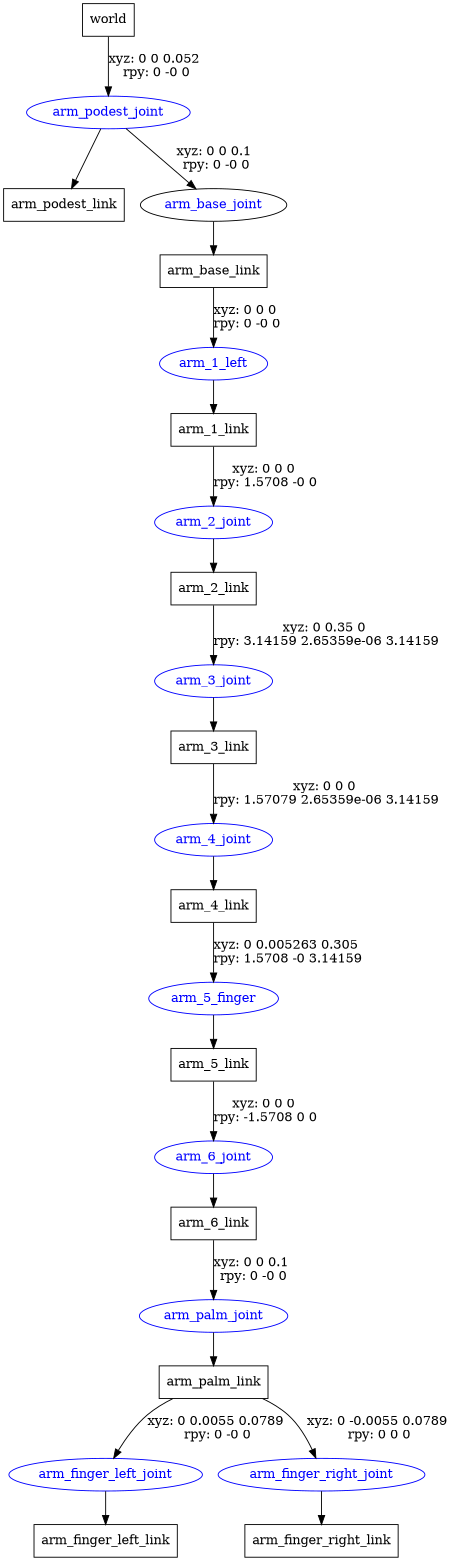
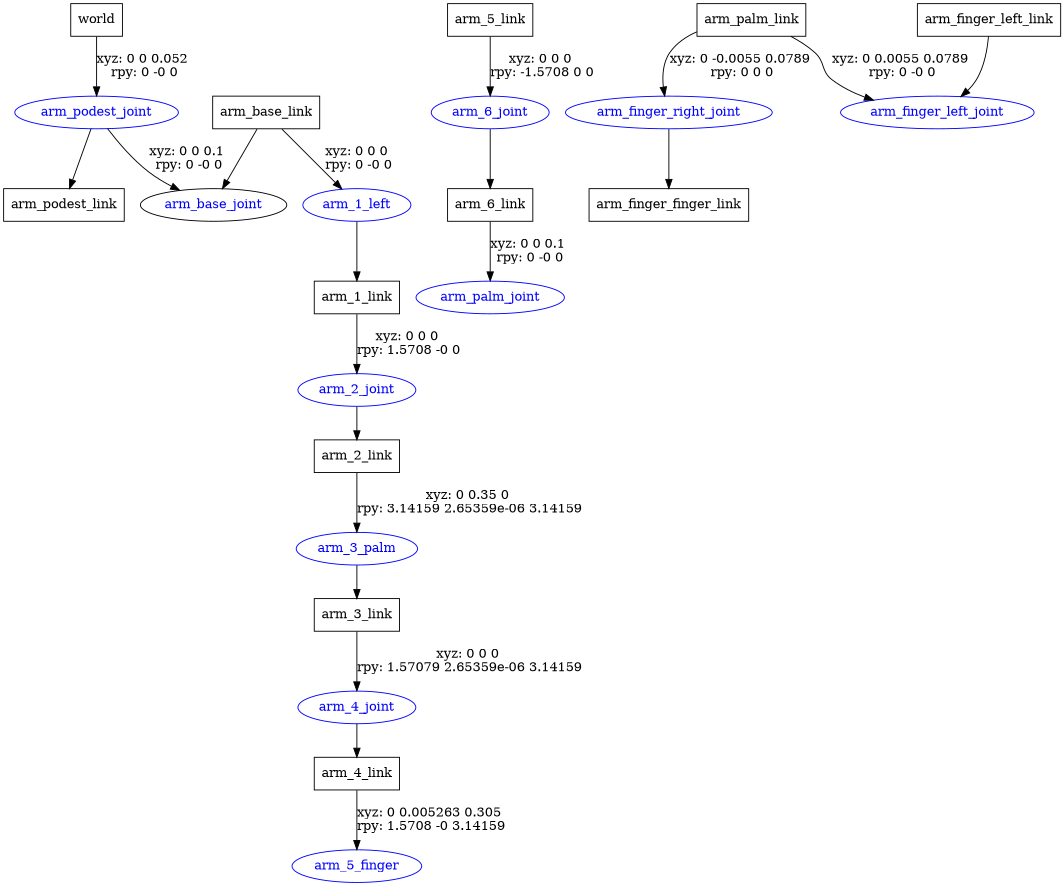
  digraph {
    node [shape=box]
    n1 [label=world]
    arm_podest_joint [color=blue fontcolor=blue shape=ellipse]
    n3 [label=arm_podest_link]
    arm_base_joint [color=black fontcolor=blue shape=ellipse]
    n5 [label=arm_base_link]
    n6 [color=blue fontcolor=blue label=arm_1_left shape=ellipse]
    n7 [label=arm_1_link]
    arm_2_joint [color=blue fontcolor=blue shape=ellipse]
    n9 [label=arm_2_link]
-   arm_3_joint [color=blue fontcolor=blue shape=ellipse]
+   arm_3_joint [color=blue fontcolor=blue shape=ellipse label=arm_3_palm]
    n11 [label=arm_3_link]
    arm_4_joint [color=blue fontcolor=blue shape=ellipse]
    n13 [label=arm_4_link]
    n14 [color=blue fontcolor=blue label=arm_5_finger shape=ellipse]
    n15 [label=arm_5_link]
    arm_6_joint [color=blue fontcolor=blue shape=ellipse]
    n17 [label=arm_6_link]
    arm_palm_joint [color=blue fontcolor=blue shape=ellipse]
    n19 [label=arm_palm_link]
    arm_finger_left_joint [color=blue fontcolor=blue shape=ellipse]
    arm_finger_right_joint [color=blue fontcolor=blue shape=ellipse]
    n22 [label=arm_finger_left_link]
-   n23 [label=arm_finger_right_link]
+   n23 [label=arm_finger_finger_link]
    n1 -> arm_podest_joint [label="xyz: 0 0 0.052 \nrpy: 0 -0 0"]
    arm_podest_joint -> n3
    arm_podest_joint -> arm_base_joint [label="xyz: 0 0 0.1 \nrpy: 0 -0 0"]
-   arm_base_joint -> n5
+   n5 -> arm_base_joint
    n5 -> n6 [label="xyz: 0 0 0 \nrpy: 0 -0 0"]
    n6 -> n7
    n7 -> arm_2_joint [label="xyz: 0 0 0 \nrpy: 1.5708 -0 0"]
    arm_2_joint -> n9
    n9 -> arm_3_joint [label="xyz: 0 0.35 0 \nrpy: 3.14159 2.65359e-06 3.14159"]
    arm_3_joint -> n11
    n11 -> arm_4_joint [label="xyz: 0 0 0 \nrpy: 1.57079 2.65359e-06 3.14159"]
    arm_4_joint -> n13
    n13 -> n14 [label="xyz: 0 0.005263 0.305 \nrpy: 1.5708 -0 3.14159"]
-   n14 -> n15
    n15 -> arm_6_joint [label="xyz: 0 0 0 \nrpy: -1.5708 0 0"]
    arm_6_joint -> n17
    n17 -> arm_palm_joint [label="xyz: 0 0 0.1 \nrpy: 0 -0 0"]
-   arm_palm_joint -> n19
    n19 -> arm_finger_left_joint [label="xyz: 0 0.0055 0.0789 \nrpy: 0 -0 0"]
    n19 -> arm_finger_right_joint [label="xyz: 0 -0.0055 0.0789 \nrpy: 0 0 0"]
-   arm_finger_left_joint -> n22
+   n22 -> arm_finger_left_joint
    arm_finger_right_joint -> n23
  }
